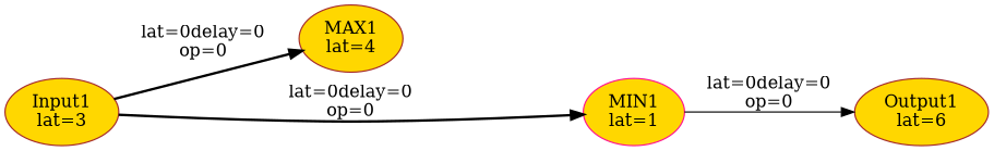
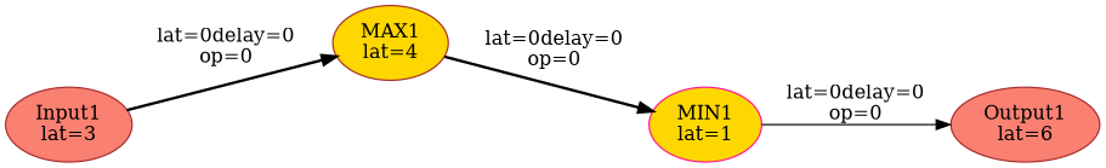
  digraph {
    rankdir=LR
    node [color=brown fillcolor=salmon style=filled]
    edge [style=bold]
-   Input1 [fillcolor=gold label="\N\nlat=3"]
+   Input1 [label="\N\nlat=3"]
    MAX1 [fillcolor=gold label="\N\nlat=4"]
    MIN1 [color=deeppink fillcolor=gold label="\N\nlat=1"]
-   Output1 [fillcolor=gold label="\N\nlat=6"]
+   Output1 [label="\N\nlat=6"]
    Input1 -> MAX1 [label="lat=0\delay=0\nop=0"]
-   Input1 -> MIN1 [label="lat=0\delay=0\nop=0"]
+   MAX1 -> MIN1 [label="lat=0\delay=0\nop=0"]
    MIN1 -> Output1 [label="lat=0\delay=0\nop=0" style=solid]
  }
